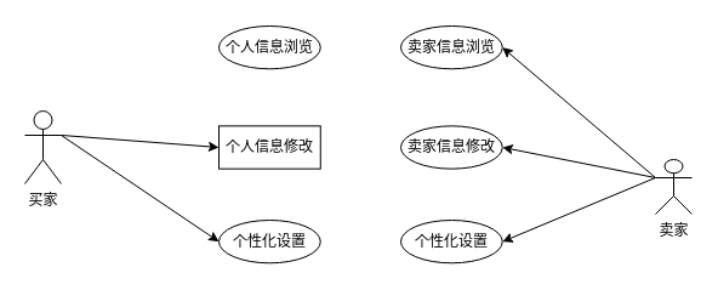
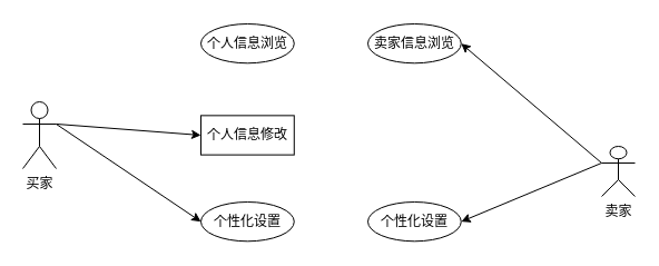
  <mxCell id="0" />
  <mxCell id="1" parent="0" />
  <mxCell id="2" style="rounded=0;orthogonalLoop=1;jettySize=auto;html=1;exitX=1;exitY=0.333;exitDx=0;exitDy=0;exitPerimeter=0;entryX=0;entryY=0.5;entryDx=0;entryDy=0;" parent="1" source="4" target="10" edge="1"><mxGeometry relative="1" as="geometry" /></mxCell>
  <mxCell id="3" style="rounded=0;orthogonalLoop=1;jettySize=auto;html=1;entryX=0;entryY=0.5;entryDx=0;entryDy=0;" parent="1" target="11" edge="1"><mxGeometry relative="1" as="geometry"><mxPoint x="50" y="111" as="sourcePoint" /></mxGeometry></mxCell>
  <mxCell id="4" value="买家" style="shape=umlActor;verticalLabelPosition=bottom;verticalAlign=top;html=1;outlineConnect=0;" parent="1" vertex="1"><mxGeometry x="20" y="91" width="30" height="60" as="geometry" /></mxCell>
  <mxCell id="5" style="rounded=0;orthogonalLoop=1;jettySize=auto;html=1;exitX=0;exitY=0.333;exitDx=0;exitDy=0;exitPerimeter=0;entryX=1;entryY=0.5;entryDx=0;entryDy=0;" parent="1" source="8" target="12" edge="1"><mxGeometry relative="1" as="geometry" /></mxCell>
- <mxCell id="6" style="rounded=0;orthogonalLoop=1;jettySize=auto;html=1;exitX=0;exitY=0.333;exitDx=0;exitDy=0;exitPerimeter=0;entryX=1;entryY=0.5;entryDx=0;entryDy=0;" parent="1" source="8" target="13" edge="1"><mxGeometry relative="1" as="geometry" /></mxCell>
  <mxCell id="7" style="rounded=0;orthogonalLoop=1;jettySize=auto;html=1;exitX=0;exitY=0.333;exitDx=0;exitDy=0;exitPerimeter=0;entryX=1;entryY=0.5;entryDx=0;entryDy=0;" parent="1" source="8" target="14" edge="1"><mxGeometry relative="1" as="geometry" /></mxCell>
  <mxCell id="8" value="卖家" style="shape=umlActor;verticalLabelPosition=bottom;verticalAlign=top;html=1;outlineConnect=0;" parent="1" vertex="1"><mxGeometry x="540" y="131" width="30" height="45" as="geometry" /></mxCell>
  <mxCell id="9" value="个人信息浏览" style="ellipse;whiteSpace=wrap;html=1;container=0;" parent="1" vertex="1"><mxGeometry x="179.997" y="20.995" width="83.778" height="35.294" as="geometry" /></mxCell>
  <mxCell id="10" value="个人信息修改" style="whiteSpace=wrap;html=1;container=0;rounded=0;" parent="1" vertex="1"><mxGeometry x="179.997" y="103.353" width="83.778" height="35.294" as="geometry" /></mxCell>
  <mxCell id="11" value="个性化设置" style="ellipse;whiteSpace=wrap;html=1;container=0;" parent="1" vertex="1"><mxGeometry x="179.997" y="181.001" width="83.778" height="35.294" as="geometry" /></mxCell>
  <mxCell id="12" value="卖家信息浏览" style="ellipse;whiteSpace=wrap;html=1;container=0;" parent="1" vertex="1"><mxGeometry x="329.997" y="20.995" width="83.778" height="35.294" as="geometry" /></mxCell>
- <mxCell id="13" value="卖家信息修改" style="ellipse;whiteSpace=wrap;html=1;container=0;" parent="1" vertex="1"><mxGeometry x="329.997" y="103.355" width="83.778" height="35.294" as="geometry" /></mxCell>
  <mxCell id="14" value="个性化设置" style="ellipse;whiteSpace=wrap;html=1;container=0;" parent="1" vertex="1"><mxGeometry x="329.997" y="181.005" width="83.778" height="35.294" as="geometry" /></mxCell>
